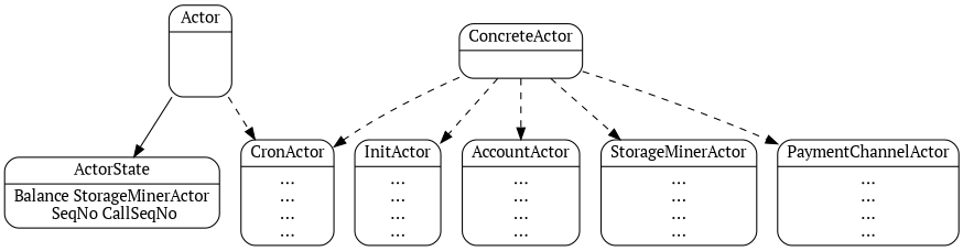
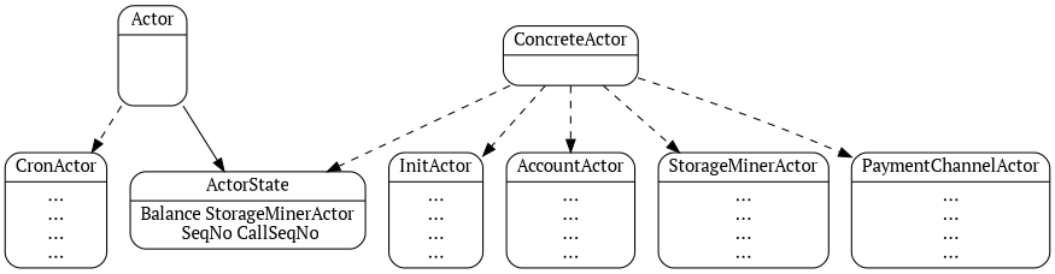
  digraph {
    fontname="PT Serif"
    node [fontname="PT Serif" shape=Mrecord]
    edge [fontname="PT Serif" style=dashed]
    n1 [label="{<f0> Actor      |<f1> \n\n\n}"]
    n2 [label="{<f0> ConcreteActor |<f1>\n}"]
    n3 [label="{<f0> InitActor           |<f1> ...\n...\n...\n...}"]
    n4 [label="{<f0> CronActor           |<f1> ...\n...\n...\n...}"]
    n5 [label="{<f0> AccountActor        |<f1> ...\n...\n...\n...}"]
    n6 [label="{<f0> StorageMinerActor   |<f1> ...\n...\n...\n...}"]
    n7 [label="{<f0> PaymentChannelActor |<f1> ...\n...\n...\n...}"]
    n8 [label="{<f0> ActorState |<f1> Balance StorageMinerActor\n SeqNo CallSeqNo\n}"]
    subgraph sub_1 {
      n1
      n2
      n3
      n4
      n5
      n6
      n7
    }
    n1 -> n4
    n1 -> n8 [style=""]
    n2 -> n3
-   n2 -> n4
+   n2 -> n8
    n2 -> n5
    n2 -> n6
    n2 -> n7
  }
